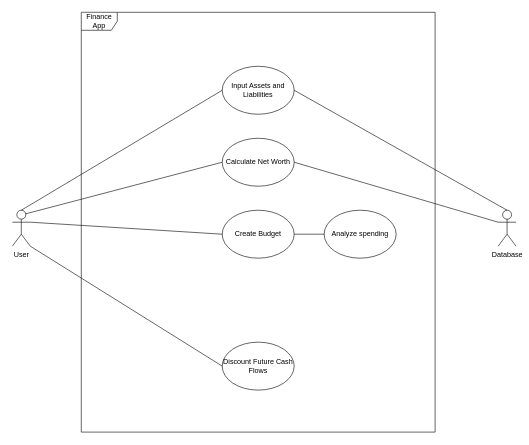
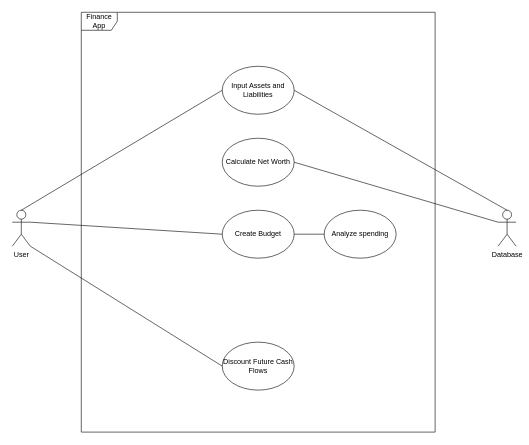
  <mxCell id="0" />
  <mxCell id="1" parent="0" />
  <mxCell id="2" value="Database" style="shape=umlActor;verticalLabelPosition=bottom;verticalAlign=top;html=1;outlineConnect=0;" vertex="1" parent="1"><mxGeometry x="830" y="350" width="30" height="60" as="geometry" /></mxCell>
  <mxCell id="3" value="User" style="shape=umlActor;verticalLabelPosition=bottom;verticalAlign=top;html=1;outlineConnect=0;" vertex="1" parent="1"><mxGeometry x="20" y="350" width="30" height="60" as="geometry" /></mxCell>
  <mxCell id="4" value="Finance App" style="shape=umlFrame;whiteSpace=wrap;html=1;" vertex="1" parent="1"><mxGeometry x="135" y="20" width="590" height="700" as="geometry" /></mxCell>
  <mxCell id="5" value="Input Assets and Liabilities" style="ellipse;whiteSpace=wrap;html=1;" vertex="1" parent="1"><mxGeometry x="370" y="110" width="120" height="80" as="geometry" /></mxCell>
  <mxCell id="6" value="Discount Future Cash Flows" style="ellipse;whiteSpace=wrap;html=1;" vertex="1" parent="1"><mxGeometry x="370" y="570" width="120" height="80" as="geometry" /></mxCell>
  <mxCell id="7" value="Create Budget" style="ellipse;whiteSpace=wrap;html=1;" vertex="1" parent="1"><mxGeometry x="370" y="350" width="120" height="80" as="geometry" /></mxCell>
  <mxCell id="8" value="Calculate Net Worth" style="ellipse;whiteSpace=wrap;html=1;" vertex="1" parent="1"><mxGeometry x="370" y="230" width="120" height="80" as="geometry" /></mxCell>
  <mxCell id="9" value="Analyze spending" style="ellipse;whiteSpace=wrap;html=1;" vertex="1" parent="1"><mxGeometry x="540" y="350" width="120" height="80" as="geometry" /></mxCell>
  <mxCell id="10" value="" style="endArrow=none;html=1;entryX=1;entryY=0.333;entryDx=0;entryDy=0;entryPerimeter=0;exitX=0;exitY=0.5;exitDx=0;exitDy=0;" edge="1" parent="1" source="7" target="3"><mxGeometry width="50" height="50" relative="1" as="geometry"><mxPoint x="510" y="400" as="sourcePoint" /><mxPoint x="560" y="350" as="targetPoint" /></mxGeometry></mxCell>
  <mxCell id="11" value="" style="endArrow=none;html=1;entryX=1;entryY=0.5;entryDx=0;entryDy=0;exitX=0;exitY=0.333;exitDx=0;exitDy=0;exitPerimeter=0;" edge="1" parent="1" source="2" target="8"><mxGeometry width="50" height="50" relative="1" as="geometry"><mxPoint x="510" y="400" as="sourcePoint" /><mxPoint x="560" y="350" as="targetPoint" /></mxGeometry></mxCell>
  <mxCell id="12" value="" style="endArrow=none;html=1;entryX=0;entryY=0.5;entryDx=0;entryDy=0;exitX=1;exitY=1;exitDx=0;exitDy=0;exitPerimeter=0;" edge="1" parent="1" source="3" target="6"><mxGeometry width="50" height="50" relative="1" as="geometry"><mxPoint x="0" y="500" as="sourcePoint" /><mxPoint x="335" y="620" as="targetPoint" /></mxGeometry></mxCell>
- <mxCell id="13" value="" style="endArrow=none;html=1;entryX=0;entryY=0.5;entryDx=0;entryDy=0;exitX=0.75;exitY=0.1;exitDx=0;exitDy=0;exitPerimeter=0;" edge="1" parent="1" source="3" target="8"><mxGeometry width="50" height="50" relative="1" as="geometry"><mxPoint x="-50" y="120" as="sourcePoint" /><mxPoint x="270" y="320" as="targetPoint" /></mxGeometry></mxCell>
  <mxCell id="14" value="" style="endArrow=none;html=1;entryX=0;entryY=0.5;entryDx=0;entryDy=0;exitX=0.5;exitY=0;exitDx=0;exitDy=0;exitPerimeter=0;" edge="1" parent="1" source="3" target="5"><mxGeometry width="50" height="50" relative="1" as="geometry"><mxPoint x="40" y="150" as="sourcePoint" /><mxPoint x="360" y="350" as="targetPoint" /></mxGeometry></mxCell>
  <mxCell id="15" value="" style="endArrow=none;html=1;entryX=0;entryY=0.5;entryDx=0;entryDy=0;exitX=1;exitY=0.5;exitDx=0;exitDy=0;" edge="1" parent="1" source="7" target="9"><mxGeometry width="50" height="50" relative="1" as="geometry"><mxPoint x="80" y="440" as="sourcePoint" /><mxPoint x="400" y="640" as="targetPoint" /></mxGeometry></mxCell>
  <mxCell id="16" value="" style="endArrow=none;html=1;entryX=0.5;entryY=0;entryDx=0;entryDy=0;exitX=1;exitY=1;exitDx=0;exitDy=0;exitPerimeter=0;entryPerimeter=0;" edge="1" parent="1" target="2"><mxGeometry width="50" height="50" relative="1" as="geometry"><mxPoint x="490" y="150" as="sourcePoint" /><mxPoint x="810" y="350" as="targetPoint" /></mxGeometry></mxCell>
